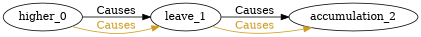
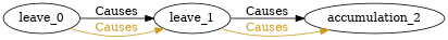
  digraph {
    rankdir=LR
    edge [color=Black fontcolor=black]
-   n1 [label=higher_0]
+   n1 [label=leave_0]
    n2 [label=leave_1]
    n3 [label=accumulation_2]
    n1 -> n2 [label=Causes]
    n1 -> n2 [color=goldenrod3 fontcolor=goldenrod3 label=Causes]
    n2 -> n3 [label=Causes]
    n2 -> n3 [color=goldenrod3 fontcolor=goldenrod3 label=Causes]
  }
